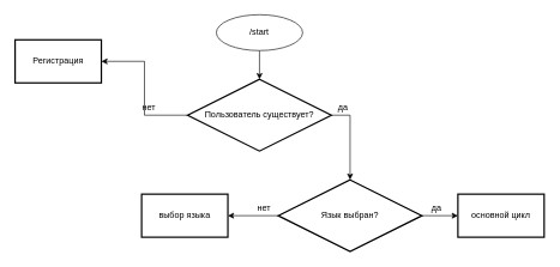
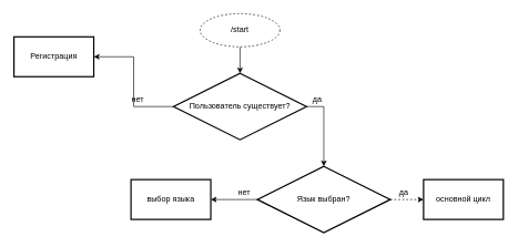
  <mxCell id="0" />
  <mxCell id="1" parent="0" />
  <mxCell id="2" value="" style="edgeStyle=orthogonalEdgeStyle;rounded=0;orthogonalLoop=1;jettySize=auto;html=1;" edge="1" parent="1" source="3" target="6"><mxGeometry relative="1" as="geometry" /></mxCell>
- <mxCell id="3" value="/start" style="ellipse;whiteSpace=wrap;html=1;" vertex="1" parent="1"><mxGeometry x="300" y="20" width="120" height="50" as="geometry" /></mxCell>
+ <mxCell id="3" value="/start" style="ellipse;whiteSpace=wrap;html=1;dashed=1;" vertex="1" parent="1"><mxGeometry x="300" y="20" width="120" height="50" as="geometry" /></mxCell>
  <mxCell id="4" value="" style="edgeStyle=orthogonalEdgeStyle;rounded=0;orthogonalLoop=1;jettySize=auto;html=1;" edge="1" parent="1" source="6" target="7"><mxGeometry relative="1" as="geometry" /></mxCell>
  <mxCell id="5" value="" style="edgeStyle=orthogonalEdgeStyle;rounded=0;orthogonalLoop=1;jettySize=auto;html=1;entryX=0.5;entryY=0;entryDx=0;entryDy=0;entryPerimeter=0;exitX=1;exitY=0.5;exitDx=0;exitDy=0;exitPerimeter=0;" edge="1" parent="1" source="6" target="11"><mxGeometry relative="1" as="geometry"><Array as="points"><mxPoint x="486" y="160" /></Array></mxGeometry></mxCell>
  <mxCell id="6" value="Пользователь существует?" style="strokeWidth=2;html=1;shape=mxgraph.flowchart.decision;whiteSpace=wrap;" vertex="1" parent="1"><mxGeometry x="260" y="110" width="200" height="100" as="geometry" /></mxCell>
  <mxCell id="7" value="Регистрация" style="whiteSpace=wrap;html=1;strokeWidth=2;" vertex="1" parent="1"><mxGeometry x="20" y="55" width="120" height="60" as="geometry" /></mxCell>
  <mxCell id="8" value="нет" style="text;html=1;align=center;verticalAlign=middle;resizable=0;points=[];autosize=1;strokeColor=none;fillColor=none;" vertex="1" parent="1"><mxGeometry x="186" y="135" width="40" height="30" as="geometry" /></mxCell>
- <mxCell id="9" value="" style="edgeStyle=orthogonalEdgeStyle;rounded=0;orthogonalLoop=1;jettySize=auto;html=1;" edge="1" parent="1" source="11" target="13"><mxGeometry relative="1" as="geometry" /></mxCell>
+ <mxCell id="9" value="" style="edgeStyle=orthogonalEdgeStyle;rounded=0;orthogonalLoop=1;jettySize=auto;html=1;dashed=1;" edge="1" parent="1" source="11" target="13"><mxGeometry relative="1" as="geometry" /></mxCell>
  <mxCell id="10" value="" style="edgeStyle=orthogonalEdgeStyle;rounded=0;orthogonalLoop=1;jettySize=auto;html=1;" edge="1" parent="1" source="11" target="15"><mxGeometry relative="1" as="geometry" /></mxCell>
  <mxCell id="11" value="Язык выбран?" style="strokeWidth=2;html=1;shape=mxgraph.flowchart.decision;whiteSpace=wrap;" vertex="1" parent="1"><mxGeometry x="386" y="250" width="200" height="100" as="geometry" /></mxCell>
  <mxCell id="12" value="да" style="text;html=1;align=center;verticalAlign=middle;resizable=0;points=[];autosize=1;strokeColor=none;fillColor=none;" vertex="1" parent="1"><mxGeometry x="456" y="135" width="40" height="30" as="geometry" /></mxCell>
  <mxCell id="13" value="основной цикл" style="whiteSpace=wrap;html=1;strokeWidth=2;" vertex="1" parent="1"><mxGeometry x="636" y="270" width="120" height="60" as="geometry" /></mxCell>
  <mxCell id="14" value="да" style="text;html=1;align=center;verticalAlign=middle;resizable=0;points=[];autosize=1;strokeColor=none;fillColor=none;" vertex="1" parent="1"><mxGeometry x="586" y="275" width="40" height="30" as="geometry" /></mxCell>
  <mxCell id="15" value="выбор языка" style="whiteSpace=wrap;html=1;strokeWidth=2;" vertex="1" parent="1"><mxGeometry x="196" y="270" width="120" height="60" as="geometry" /></mxCell>
  <mxCell id="16" value="нет" style="text;html=1;align=center;verticalAlign=middle;resizable=0;points=[];autosize=1;strokeColor=none;fillColor=none;" vertex="1" parent="1"><mxGeometry x="346" y="275" width="40" height="30" as="geometry" /></mxCell>
